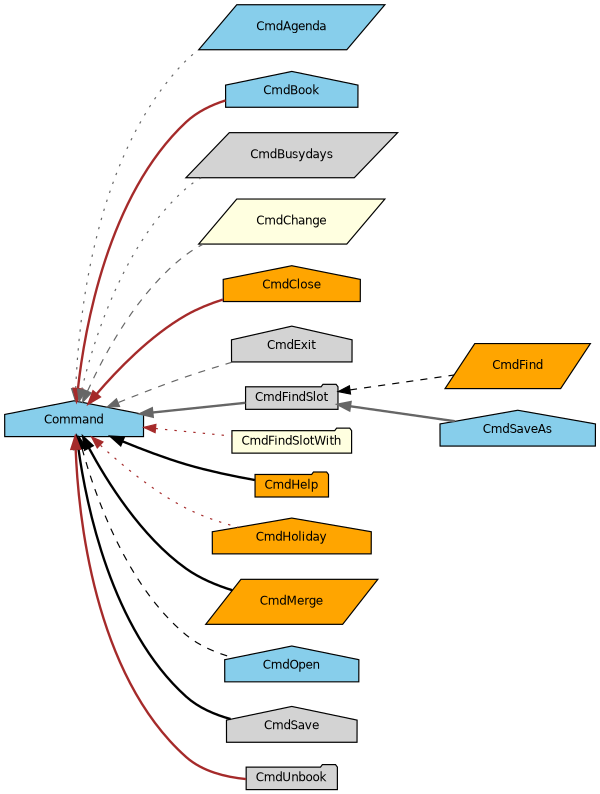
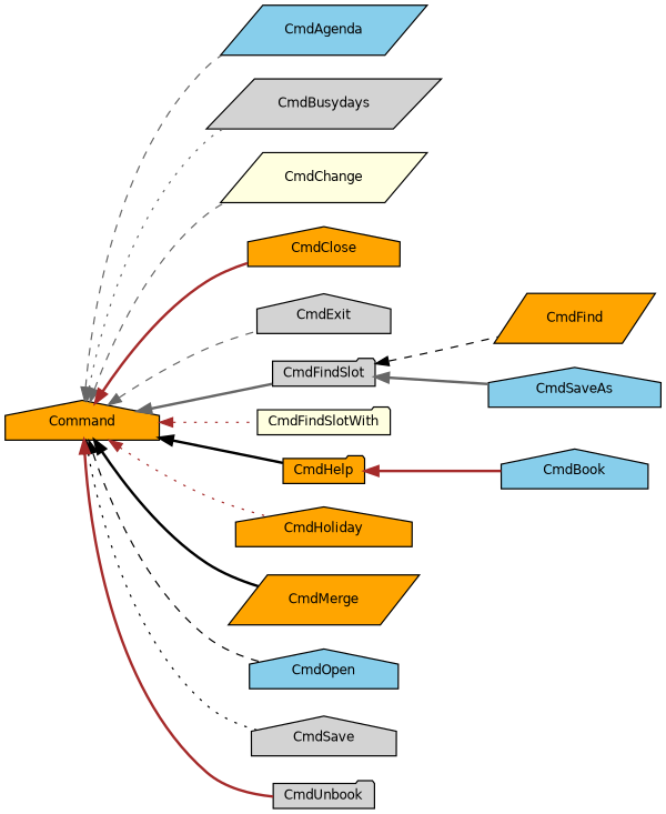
  digraph {
    rankdir=LR
    node [color=black fillcolor=skyblue fontname=Helvetica fontsize=10 shape=house style=filled]
    edge [color=gray40 dir=back fontname=Helvetica fontsize=10 labelfontname=Helvetica labelfontsize=10 style=bold]
-   n1 [fontcolor=black height=0.2 label=Command width=0.4]
+   n1 [fillcolor=orange fontcolor=black height=0.2 label=Command width=0.4]
    n2 [height=0.2 label=CmdAgenda shape=parallelogram width=0.4]
    n3 [height=0.2 label=CmdBook width=0.4]
    n4 [fillcolor=lightgrey height=0.2 label=CmdBusydays shape=parallelogram width=0.4]
    n5 [fillcolor=lightyellow height=0.2 label=CmdChange shape=parallelogram width=0.4]
    n6 [fillcolor=orange height=0.2 label=CmdClose width=0.4]
    n7 [fillcolor=lightgrey height=0.2 label=CmdExit width=0.4]
    n8 [fillcolor=lightgrey height=0.2 label=CmdFindSlot shape=folder width=0.4]
    n9 [fillcolor=lightyellow height=0.2 label=CmdFindSlotWith shape=folder width=0.4]
    n10 [fillcolor=orange height=0.2 label=CmdHelp shape=folder width=0.4]
    n11 [fillcolor=orange height=0.2 label=CmdHoliday width=0.4]
    n12 [fillcolor=orange height=0.2 label=CmdMerge shape=parallelogram width=0.4]
    n13 [height=0.2 label=CmdOpen width=0.4]
    n14 [fillcolor=lightgrey height=0.2 label=CmdSave width=0.4]
    n15 [fillcolor=lightgrey height=0.2 label=CmdUnbook shape=folder width=0.4]
    n16 [fillcolor=orange height=0.2 label=CmdFind shape=parallelogram width=0.4]
    n17 [height=0.2 label=CmdSaveAs width=0.4]
-   n1 -> n2 [style=dotted]
-   n1 -> n3 [color=brown]
+   n1 -> n2 [style=dashed]
+   n10 -> n3 [color=brown]
    n1 -> n4 [style=dotted]
    n1 -> n5 [style=dashed]
    n1 -> n6 [color=brown]
    n1 -> n7 [style=dashed]
    n1 -> n8
    n1 -> n9 [color=brown style=dotted]
    n1 -> n10 [color=black]
    n1 -> n11 [color=brown style=dotted]
    n1 -> n12 [color=black]
    n1 -> n13 [color=black style=dashed]
-   n1 -> n14 [color=black]
+   n1 -> n14 [color=black style=dotted]
    n1 -> n15 [color=brown]
    n8 -> n16 [color=black style=dashed]
    n8 -> n17
  }
